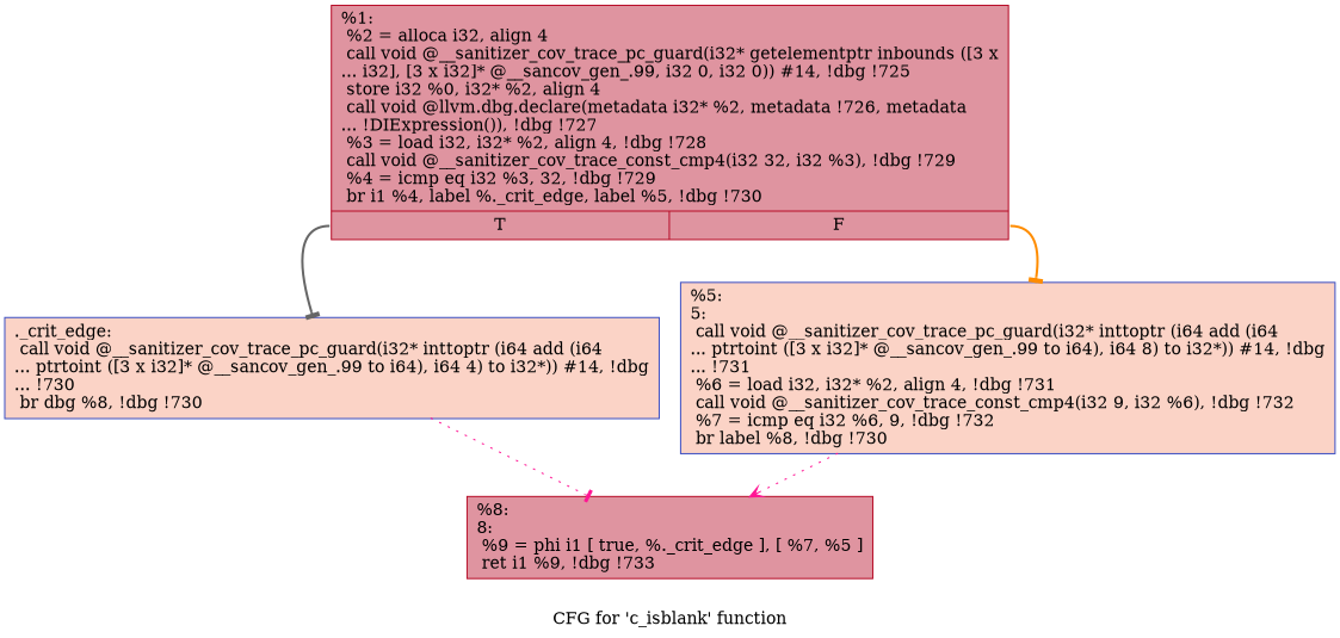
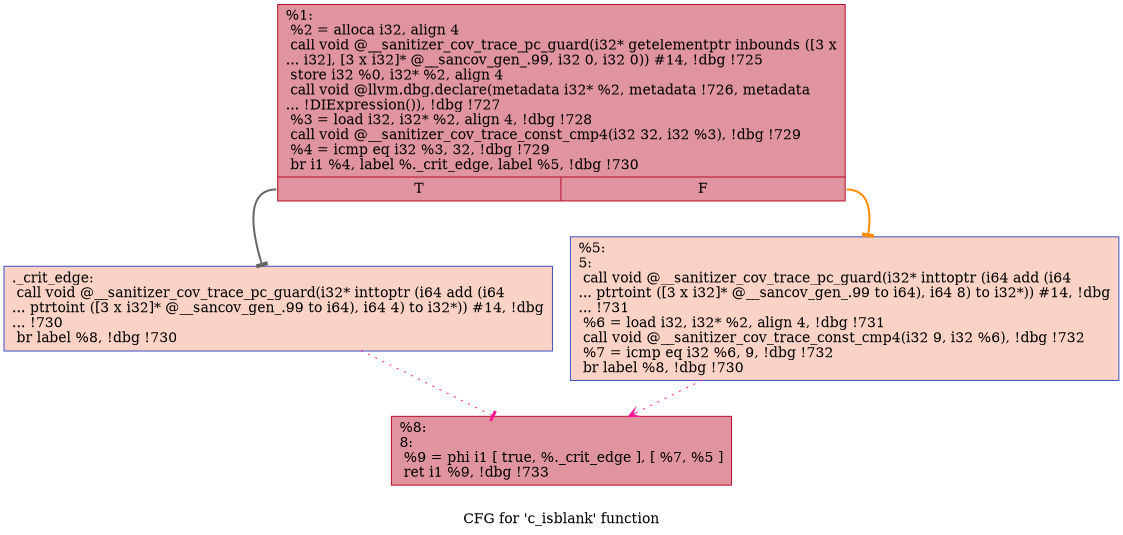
  digraph {
    label="CFG for 'c_isblank' function"
    node [color="#b70d28ff" fillcolor="#b70d2870" shape=record style=filled]
    edge [color=deeppink style=bold arrowhead=tee]
    n1 [label="{%1:\l  %2 = alloca i32, align 4\l  call void @__sanitizer_cov_trace_pc_guard(i32* getelementptr inbounds ([3 x\l... i32], [3 x i32]* @__sancov_gen_.99, i32 0, i32 0)) #14, !dbg !725\l  store i32 %0, i32* %2, align 4\l  call void @llvm.dbg.declare(metadata i32* %2, metadata !726, metadata\l... !DIExpression()), !dbg !727\l  %3 = load i32, i32* %2, align 4, !dbg !728\l  call void @__sanitizer_cov_trace_const_cmp4(i32 32, i32 %3), !dbg !729\l  %4 = icmp eq i32 %3, 32, !dbg !729\l  br i1 %4, label %._crit_edge, label %5, !dbg !730\l|{<s0>T|<s1>F}}"]
-   n2 [color="#3d50c3ff" fillcolor="#f59c7d70" label="{._crit_edge:                                      \l  call void @__sanitizer_cov_trace_pc_guard(i32* inttoptr (i64 add (i64\l... ptrtoint ([3 x i32]* @__sancov_gen_.99 to i64), i64 4) to i32*)) #14, !dbg\l... !730\l  br dbg %8, !dbg !730\l}"]
+   n2 [color="#3d50c3ff" fillcolor="#f59c7d70" label="{._crit_edge:                                      \l  call void @__sanitizer_cov_trace_pc_guard(i32* inttoptr (i64 add (i64\l... ptrtoint ([3 x i32]* @__sancov_gen_.99 to i64), i64 4) to i32*)) #14, !dbg\l... !730\l  br label %8, !dbg !730\l}"]
    n3 [color="#3d50c3ff" fillcolor="#f59c7d70" label="{%5:\l5:                                                \l  call void @__sanitizer_cov_trace_pc_guard(i32* inttoptr (i64 add (i64\l... ptrtoint ([3 x i32]* @__sancov_gen_.99 to i64), i64 8) to i32*)) #14, !dbg\l... !731\l  %6 = load i32, i32* %2, align 4, !dbg !731\l  call void @__sanitizer_cov_trace_const_cmp4(i32 9, i32 %6), !dbg !732\l  %7 = icmp eq i32 %6, 9, !dbg !732\l  br label %8, !dbg !730\l}"]
    n4 [label="{%8:\l8:                                                \l  %9 = phi i1 [ true, %._crit_edge ], [ %7, %5 ]\l  ret i1 %9, !dbg !733\l}"]
    n1 -> n2 [tailport=s0 color=gray40]
    n1 -> n3 [tailport=s1 color=darkorange]
    n2 -> n4 [style=dotted]
    n3 -> n4 [style=dotted arrowhead=vee]
  }
